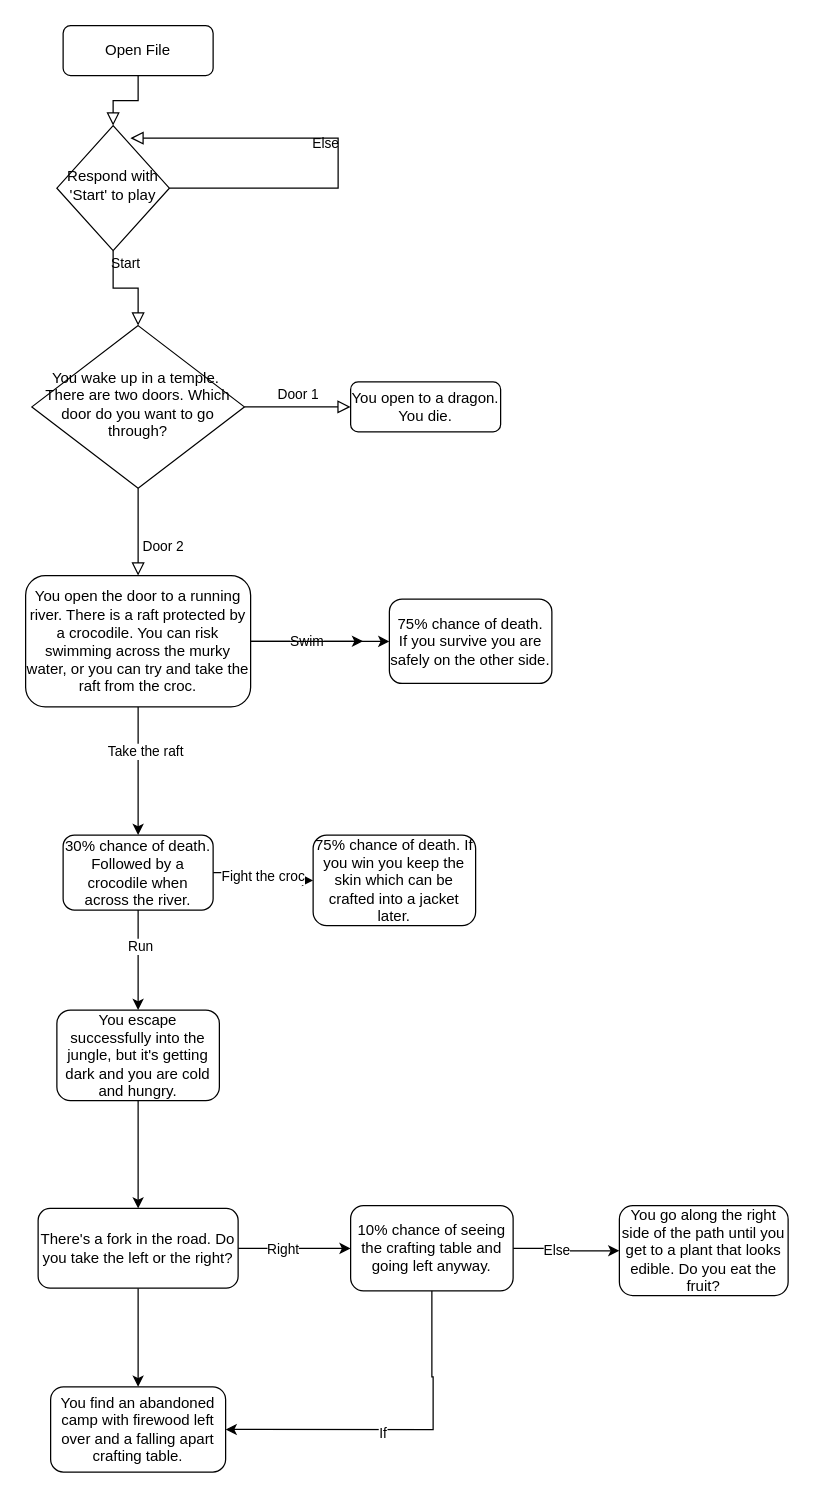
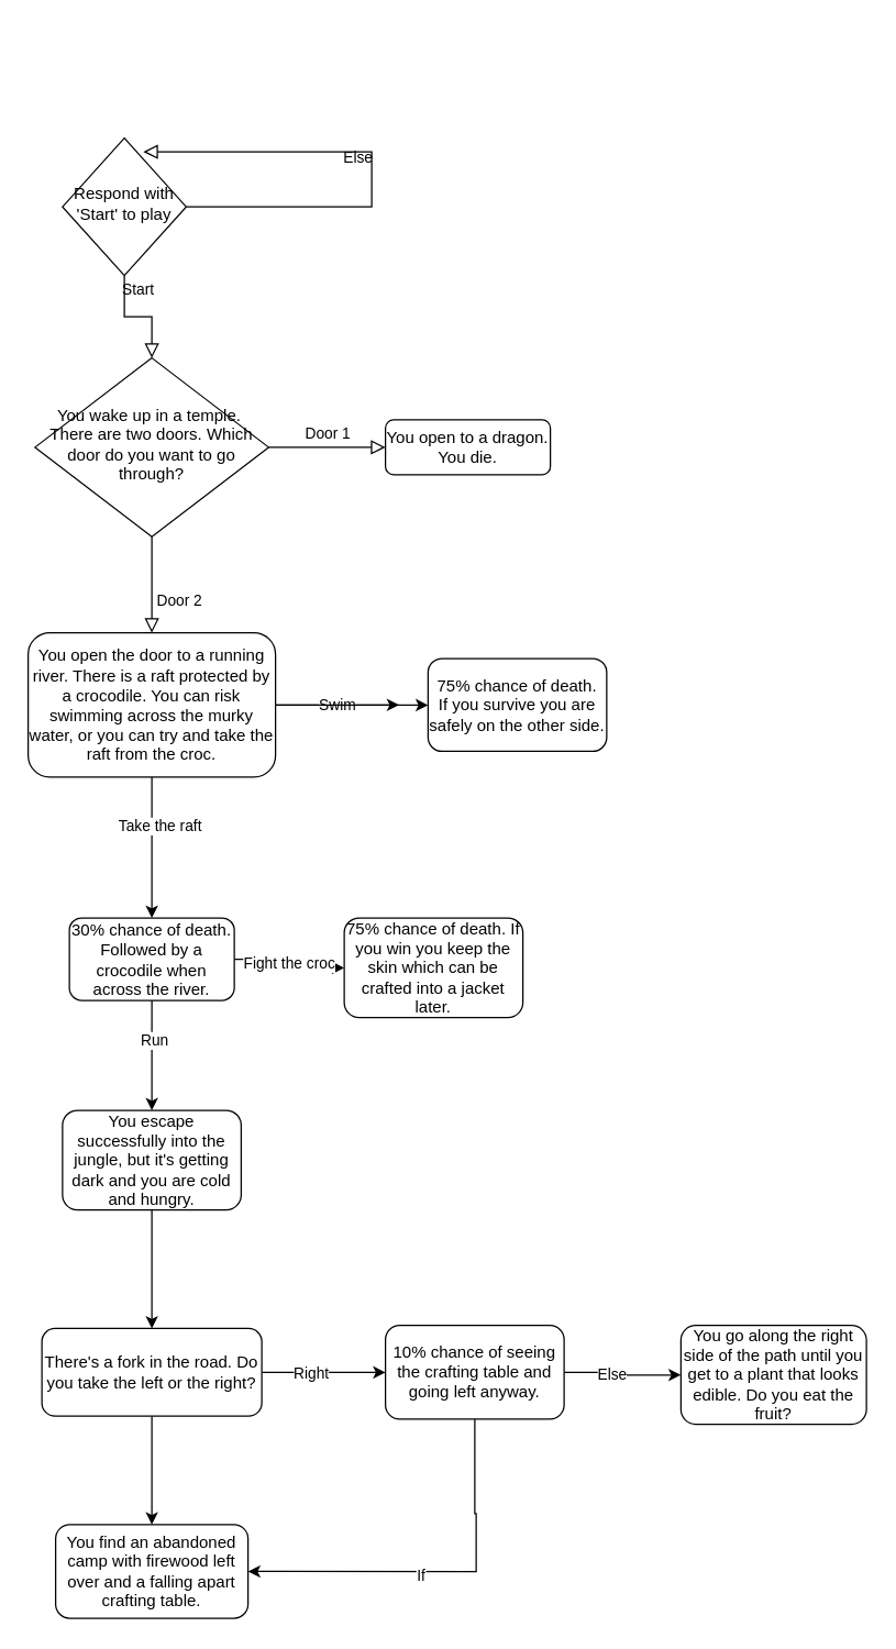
  <mxCell id="0" />
  <mxCell id="1" parent="0" />
- <mxCell id="2" value="" style="rounded=0;html=1;jettySize=auto;orthogonalLoop=1;fontSize=11;endArrow=block;endFill=0;endSize=8;strokeWidth=1;shadow=0;labelBackgroundColor=none;edgeStyle=orthogonalEdgeStyle;" parent="1" source="3" target="6" edge="1"><mxGeometry relative="1" as="geometry" /></mxCell>
- <mxCell id="3" value="Open File" style="rounded=1;whiteSpace=wrap;html=1;fontSize=12;glass=0;strokeWidth=1;shadow=0;" parent="1" vertex="1"><mxGeometry x="50" y="20" width="120" height="40" as="geometry" /></mxCell>
  <mxCell id="4" value="Start" style="rounded=0;html=1;jettySize=auto;orthogonalLoop=1;fontSize=11;endArrow=block;endFill=0;endSize=8;strokeWidth=1;shadow=0;labelBackgroundColor=none;edgeStyle=orthogonalEdgeStyle;" parent="1" source="6" target="9" edge="1"><mxGeometry y="20" relative="1" as="geometry"><mxPoint as="offset" /></mxGeometry></mxCell>
  <mxCell id="5" value="Else" style="edgeStyle=orthogonalEdgeStyle;rounded=0;html=1;jettySize=auto;orthogonalLoop=1;fontSize=11;endArrow=block;endFill=0;endSize=8;strokeWidth=1;shadow=0;labelBackgroundColor=none;entryX=0.654;entryY=0.1;entryDx=0;entryDy=0;entryPerimeter=0;" parent="1" source="6" target="6" edge="1"><mxGeometry y="10" relative="1" as="geometry"><mxPoint as="offset" /><mxPoint x="140" y="90" as="targetPoint" /><Array as="points"><mxPoint x="270" y="150" /><mxPoint x="270" y="110" /></Array></mxGeometry></mxCell>
  <mxCell id="6" value="Respond with 'Start' to play" style="rhombus;whiteSpace=wrap;html=1;shadow=0;fontFamily=Helvetica;fontSize=12;align=center;strokeWidth=1;spacing=6;spacingTop=-4;" parent="1" vertex="1"><mxGeometry x="45" y="100" width="90" height="100" as="geometry" /></mxCell>
  <mxCell id="7" value="Door 2" style="rounded=0;html=1;jettySize=auto;orthogonalLoop=1;fontSize=11;endArrow=block;endFill=0;endSize=8;strokeWidth=1;shadow=0;labelBackgroundColor=none;edgeStyle=orthogonalEdgeStyle;" parent="1" source="9" target="14" edge="1"><mxGeometry x="0.333" y="20" relative="1" as="geometry"><mxPoint as="offset" /></mxGeometry></mxCell>
  <mxCell id="8" value="Door 1" style="edgeStyle=orthogonalEdgeStyle;rounded=0;html=1;jettySize=auto;orthogonalLoop=1;fontSize=11;endArrow=block;endFill=0;endSize=8;strokeWidth=1;shadow=0;labelBackgroundColor=none;" parent="1" source="9" target="15" edge="1"><mxGeometry y="10" relative="1" as="geometry"><mxPoint as="offset" /></mxGeometry></mxCell>
  <mxCell id="9" value="You wake up in a temple.&amp;nbsp; There are two doors. Which door do you want to go through?" style="rhombus;whiteSpace=wrap;html=1;shadow=0;fontFamily=Helvetica;fontSize=12;align=center;strokeWidth=1;spacing=6;spacingTop=-4;" parent="1" vertex="1"><mxGeometry x="25" y="260" width="170" height="130" as="geometry" /></mxCell>
  <mxCell id="10" value="Swim" style="edgeStyle=orthogonalEdgeStyle;rounded=0;orthogonalLoop=1;jettySize=auto;html=1;" edge="1" parent="1" source="14"><mxGeometry relative="1" as="geometry"><mxPoint x="290" y="512.5" as="targetPoint" /></mxGeometry></mxCell>
  <mxCell id="11" value="" style="edgeStyle=orthogonalEdgeStyle;rounded=0;orthogonalLoop=1;jettySize=auto;html=1;" edge="1" parent="1" source="14" target="16"><mxGeometry relative="1" as="geometry" /></mxCell>
  <mxCell id="12" value="" style="edgeStyle=orthogonalEdgeStyle;rounded=0;orthogonalLoop=1;jettySize=auto;html=1;" edge="1" parent="1" source="14" target="20"><mxGeometry relative="1" as="geometry" /></mxCell>
  <mxCell id="13" value="Take the raft" style="edgeLabel;html=1;align=center;verticalAlign=middle;resizable=0;points=[];" vertex="1" connectable="0" parent="12"><mxGeometry x="-0.317" y="5" relative="1" as="geometry"><mxPoint as="offset" /></mxGeometry></mxCell>
  <mxCell id="14" value="You open the door to a running river. There is a raft protected by a crocodile. You can risk swimming across the murky water, or you can try and take the raft from the croc." style="rounded=1;whiteSpace=wrap;html=1;fontSize=12;glass=0;strokeWidth=1;shadow=0;" parent="1" vertex="1"><mxGeometry x="20" y="460" width="180" height="105" as="geometry" /></mxCell>
  <mxCell id="15" value="You open to a dragon. You die." style="rounded=1;whiteSpace=wrap;html=1;fontSize=12;glass=0;strokeWidth=1;shadow=0;" parent="1" vertex="1"><mxGeometry x="280" y="305" width="120" height="40" as="geometry" /></mxCell>
  <mxCell id="16" value="75% chance of death.&lt;br&gt;If you survive you are safely on the other side." style="whiteSpace=wrap;html=1;rounded=1;glass=0;strokeWidth=1;shadow=0;" vertex="1" parent="1"><mxGeometry x="311" y="478.75" width="130" height="67.5" as="geometry" /></mxCell>
  <mxCell id="17" value="Fight the croc" style="edgeStyle=orthogonalEdgeStyle;rounded=0;orthogonalLoop=1;jettySize=auto;html=1;" edge="1" parent="1" source="20" target="21"><mxGeometry relative="1" as="geometry" /></mxCell>
  <mxCell id="18" value="" style="edgeStyle=orthogonalEdgeStyle;rounded=0;orthogonalLoop=1;jettySize=auto;html=1;" edge="1" parent="1" source="20" target="23"><mxGeometry relative="1" as="geometry" /></mxCell>
  <mxCell id="19" value="Run" style="edgeLabel;html=1;align=center;verticalAlign=middle;resizable=0;points=[];" vertex="1" connectable="0" parent="18"><mxGeometry x="-0.287" y="1" relative="1" as="geometry"><mxPoint as="offset" /></mxGeometry></mxCell>
  <mxCell id="20" value="30% chance of death. Followed by a crocodile when across the river." style="whiteSpace=wrap;html=1;rounded=1;glass=0;strokeWidth=1;shadow=0;" vertex="1" parent="1"><mxGeometry x="50" y="667.5" width="120" height="60" as="geometry" /></mxCell>
  <mxCell id="21" value="75% chance of death. If you win you keep the skin which can be crafted into a jacket later." style="whiteSpace=wrap;html=1;rounded=1;glass=0;strokeWidth=1;shadow=0;" vertex="1" parent="1"><mxGeometry x="250" y="667.5" width="130" height="72.5" as="geometry" /></mxCell>
  <mxCell id="22" value="" style="edgeStyle=orthogonalEdgeStyle;rounded=0;orthogonalLoop=1;jettySize=auto;html=1;" edge="1" parent="1" source="23" target="27"><mxGeometry relative="1" as="geometry" /></mxCell>
  <mxCell id="23" value="You escape successfully into the jungle, but it's getting dark and you are cold and hungry." style="whiteSpace=wrap;html=1;rounded=1;glass=0;strokeWidth=1;shadow=0;" vertex="1" parent="1"><mxGeometry x="45" y="807.5" width="130" height="72.5" as="geometry" /></mxCell>
  <mxCell id="24" value="" style="edgeStyle=orthogonalEdgeStyle;rounded=0;orthogonalLoop=1;jettySize=auto;html=1;" edge="1" parent="1" source="27" target="32"><mxGeometry relative="1" as="geometry" /></mxCell>
  <mxCell id="25" value="Right" style="edgeLabel;html=1;align=center;verticalAlign=middle;resizable=0;points=[];" vertex="1" connectable="0" parent="24"><mxGeometry x="-0.222" relative="1" as="geometry"><mxPoint as="offset" /></mxGeometry></mxCell>
  <mxCell id="26" value="" style="edgeStyle=orthogonalEdgeStyle;rounded=0;orthogonalLoop=1;jettySize=auto;html=1;" edge="1" parent="1" source="27" target="34"><mxGeometry relative="1" as="geometry" /></mxCell>
  <mxCell id="27" value="There's a fork in the road. Do you take the left or the right?" style="whiteSpace=wrap;html=1;rounded=1;glass=0;strokeWidth=1;shadow=0;" vertex="1" parent="1"><mxGeometry x="30" y="966.25" width="160" height="63.75" as="geometry" /></mxCell>
  <mxCell id="28" value="" style="edgeStyle=orthogonalEdgeStyle;rounded=0;orthogonalLoop=1;jettySize=auto;html=1;" edge="1" parent="1" source="32" target="33"><mxGeometry relative="1" as="geometry" /></mxCell>
  <mxCell id="29" value="Else" style="edgeLabel;html=1;align=center;verticalAlign=middle;resizable=0;points=[];" vertex="1" connectable="0" parent="28"><mxGeometry x="-0.217" y="-1" relative="1" as="geometry"><mxPoint as="offset" /></mxGeometry></mxCell>
  <mxCell id="30" style="edgeStyle=orthogonalEdgeStyle;rounded=0;orthogonalLoop=1;jettySize=auto;html=1;entryX=1;entryY=0.5;entryDx=0;entryDy=0;" edge="1" parent="1" source="32" target="34"><mxGeometry relative="1" as="geometry"><mxPoint x="345" y="1170" as="targetPoint" /><Array as="points"><mxPoint x="345" y="1101" /><mxPoint x="346" y="1101" /><mxPoint x="346" y="1143" /></Array></mxGeometry></mxCell>
  <mxCell id="31" value="If" style="edgeLabel;html=1;align=center;verticalAlign=middle;resizable=0;points=[];" vertex="1" connectable="0" parent="30"><mxGeometry x="0.093" y="2" relative="1" as="geometry"><mxPoint as="offset" /></mxGeometry></mxCell>
  <mxCell id="32" value="10% chance of seeing the crafting table and going left anyway." style="whiteSpace=wrap;html=1;rounded=1;glass=0;strokeWidth=1;shadow=0;" vertex="1" parent="1"><mxGeometry x="280" y="964.06" width="130" height="68.13" as="geometry" /></mxCell>
  <mxCell id="33" value="You go along the right side of the path until you get to a plant that looks edible. Do you eat the fruit?" style="whiteSpace=wrap;html=1;rounded=1;glass=0;strokeWidth=1;shadow=0;" vertex="1" parent="1"><mxGeometry x="495" y="964.06" width="135" height="71.88" as="geometry" /></mxCell>
  <mxCell id="34" value="You find an abandoned camp with firewood left over and a falling apart crafting table." style="whiteSpace=wrap;html=1;rounded=1;glass=0;strokeWidth=1;shadow=0;" vertex="1" parent="1"><mxGeometry x="40" y="1109" width="140" height="68.13" as="geometry" /></mxCell>
